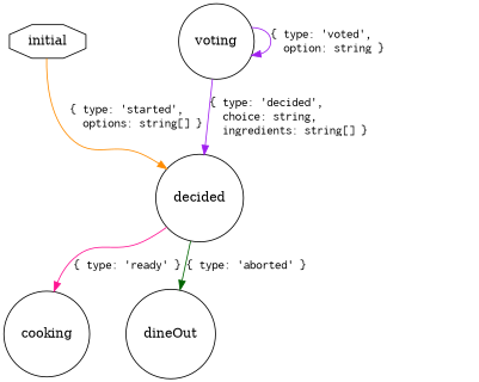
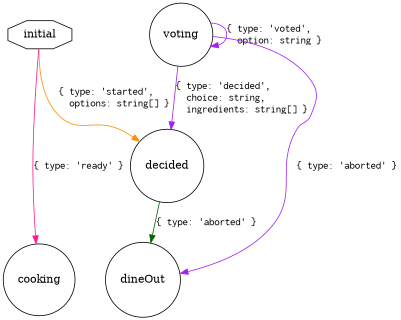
  digraph {
    node [shape=circle]
    edge [color=purple fontname=Courier]
    initial [shape=octagon]
    decided
    voting
    dineOut
    cooking
    initial -> decided [color=darkorange label="{ type: 'started',\l  options: string[] }\l"]
    decided -> dineOut [color=darkgreen label="{ type: 'aborted' }  " weight=0.1]
-   decided -> cooking [color=deeppink label="{ type: 'ready' }\l"]
+   initial -> cooking [color=deeppink label="{ type: 'ready' }\l"]
    voting -> decided [label="{ type: 'decided',\l  choice: string,\l  ingredients: string[] }\l"]
    voting -> voting [label="{ type: 'voted',\l  option: string }\l"]
+   voting -> dineOut [label="{ type: 'aborted' }" weight=0.1]
  }
